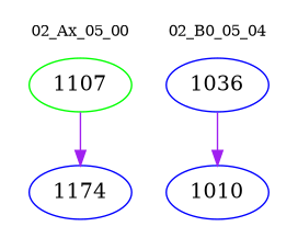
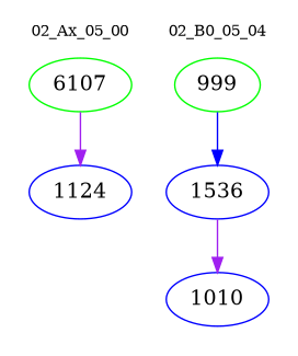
  digraph {
    fontname="DejaVu Serif"
    node [color=blue fontname="DejaVu Serif"]
    edge [color=purple fontname="DejaVu Serif"]
-   n1 [color=green label=1107]
-   n2 [label=1174]
+   n1 [color=green label=6107]
+   n2 [label=1124]
+   n3 [color=green label=999]
    n4 [label=1010]
-   n5 [label=1036]
+   n5 [label=1536]
    subgraph cluster_1 {
      color=white
      fontsize=10
      label="02_Ax_05_00"
      n1
      n2
    }
    subgraph cluster_2 {
      color=white
      fontsize=10
      label="02_B0_05_04"
+     n3
      n4
      n5
    }
    n1 -> n2
+   n3 -> n5 [color=blue]
    n5 -> n4
  }
